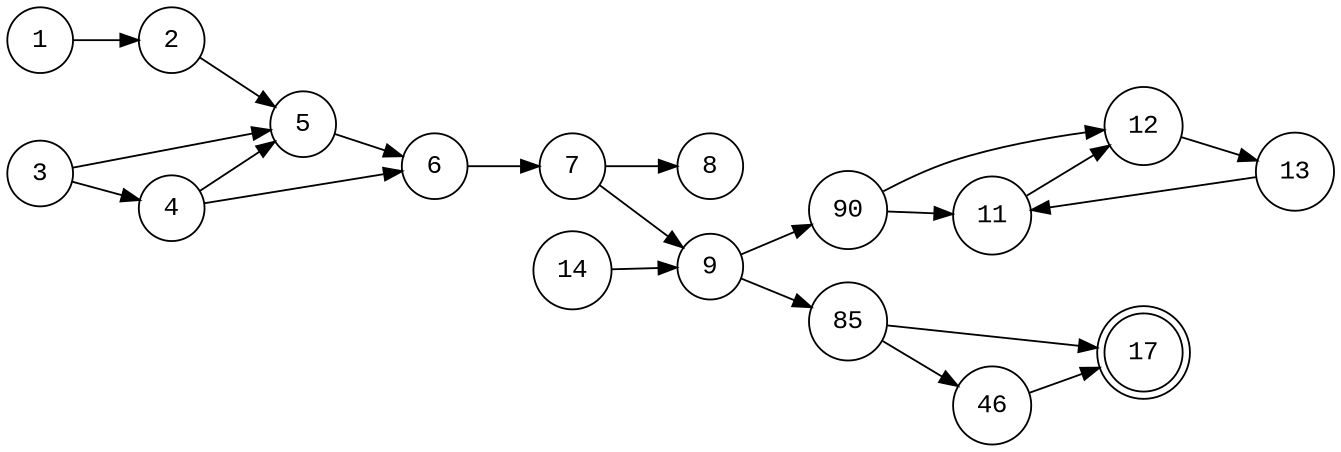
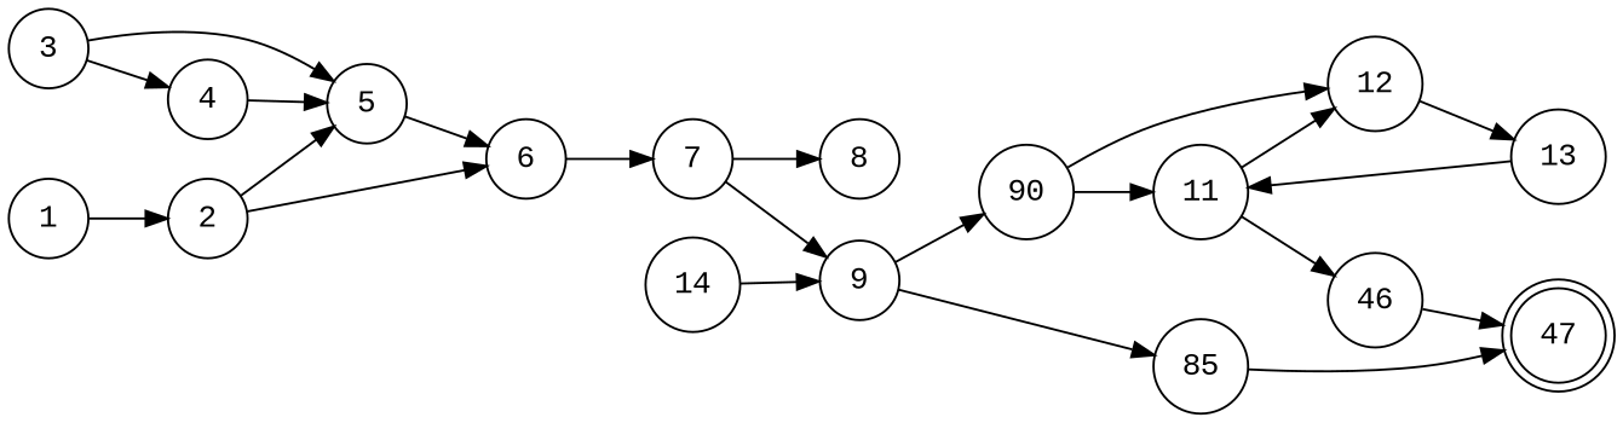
  digraph {
    fontname="Liberation Mono"
    rankdir=LR
    node [fontname="Liberation Mono" shape=circle]
    edge [fontname="Liberation Mono"]
-   17 [shape=doublecircle]
+   17 [shape=doublecircle label=47]
    1
    2
    6
    5
    3
    4
    7
    8
    9
    n11 [label=90]
    n12 [label=85]
    11
    12
    n15 [label=46]
    13
    14
    1 -> 2
-   4 -> 6
+   2 -> 6
    2 -> 5
    6 -> 7
    5 -> 6
    3 -> 5
    3 -> 4
    4 -> 5
    7 -> 8
    7 -> 9
    9 -> n11
    9 -> n12
    n11 -> 11
    n11 -> 12
    n12 -> 17
-   n12 -> n15
+   11 -> n15
    11 -> 12
    12 -> 13
    n15 -> 17
    13 -> 11
    14 -> 9
  }
